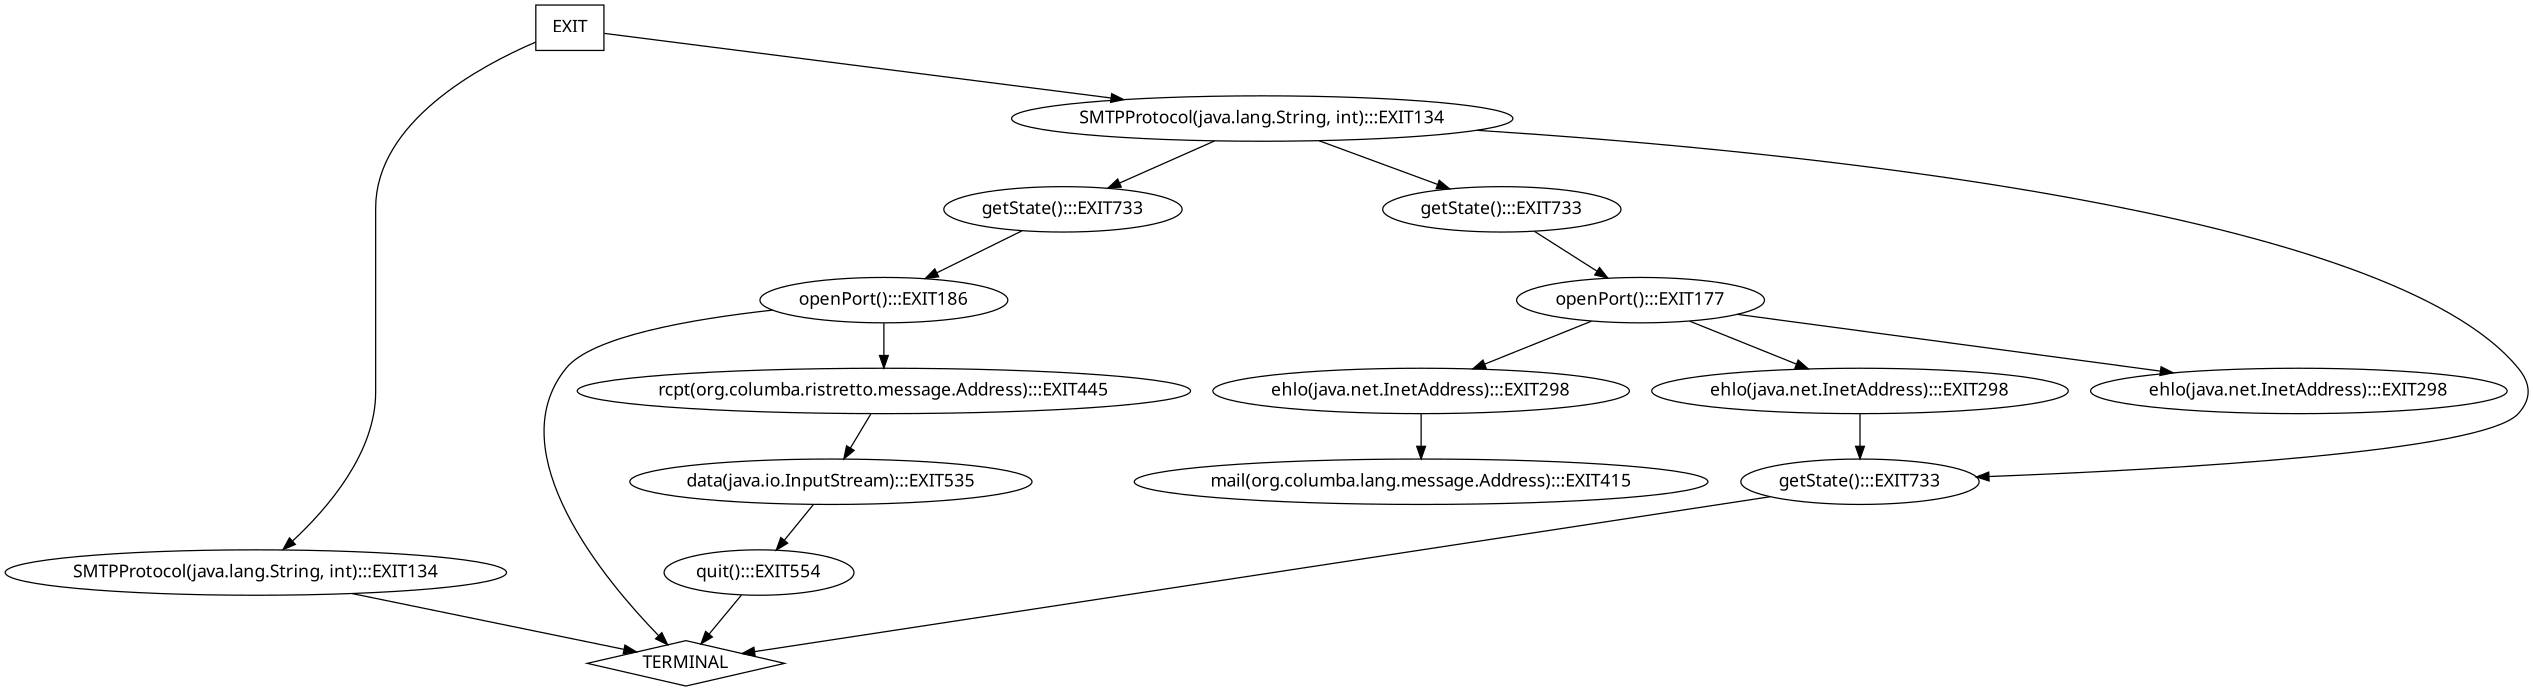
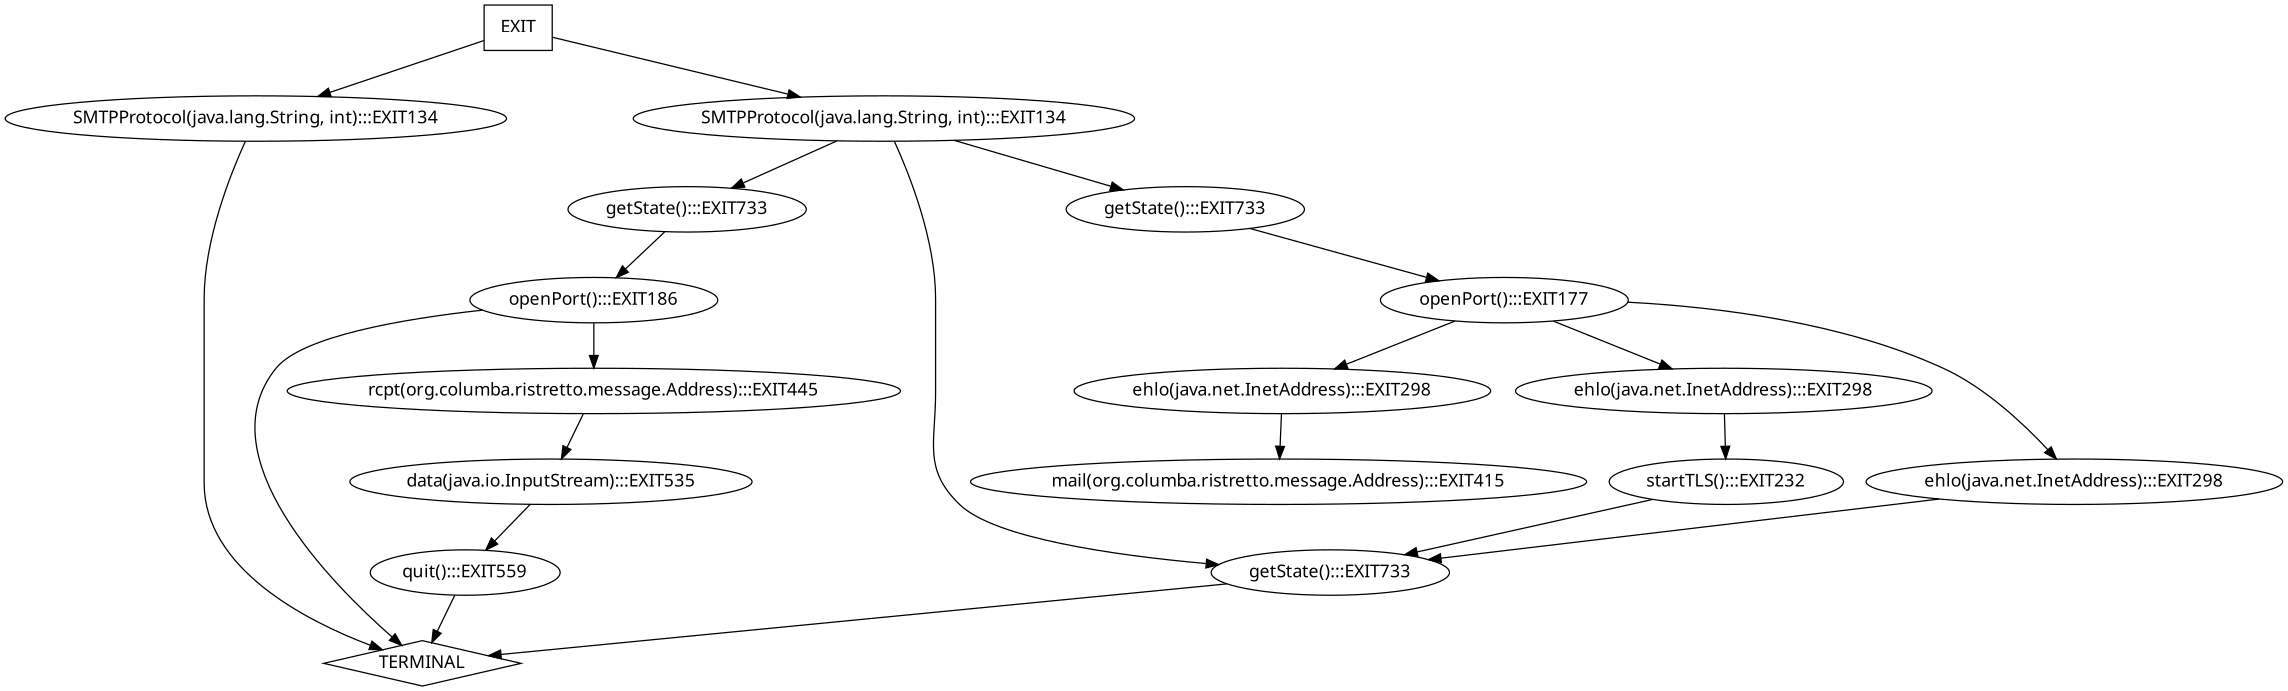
  digraph {
    fontname="Noto Sans"
    node [fontname="Noto Sans"]
    edge [fontname="Noto Sans"]
    n1 [label="SMTPProtocol(java.lang.String, int):::EXIT134"]
    n2 [label=TERMINAL shape=diamond]
    n3 [label="SMTPProtocol(java.lang.String, int):::EXIT134"]
    n4 [label="getState():::EXIT733"]
    n5 [label="getState():::EXIT733"]
    n6 [label="getState():::EXIT733"]
    n7 [label="openPort():::EXIT177"]
    n8 [label="openPort():::EXIT186"]
    n9 [label="data(java.io.InputStream):::EXIT535"]
-   n10 [label="quit():::EXIT554"]
+   n10 [label="quit():::EXIT559"]
    n11 [label="ehlo(java.net.InetAddress):::EXIT298"]
    n12 [label="ehlo(java.net.InetAddress):::EXIT298"]
-   n13 [label="mail(org.columba.lang.message.Address):::EXIT415"]
+   n13 [label="mail(org.columba.ristretto.message.Address):::EXIT415"]
    n14 [label="ehlo(java.net.InetAddress):::EXIT298"]
+   n15 [label="startTLS():::EXIT232"]
    n16 [label="rcpt(org.columba.ristretto.message.Address):::EXIT445"]
    n17 [label=EXIT shape=box]
    n1 -> n2
    n3 -> n4
    n3 -> n5
    n3 -> n6
    n4 -> n7
    n5 -> n8
    n6 -> n2
    n7 -> n11
    n7 -> n12
    n7 -> n14
    n8 -> n2
    n8 -> n16
    n9 -> n10
    n10 -> n2
    n11 -> n6
    n12 -> n13
+   n14 -> n15
+   n15 -> n6
    n16 -> n9
    n17 -> n1
    n17 -> n3
  }
